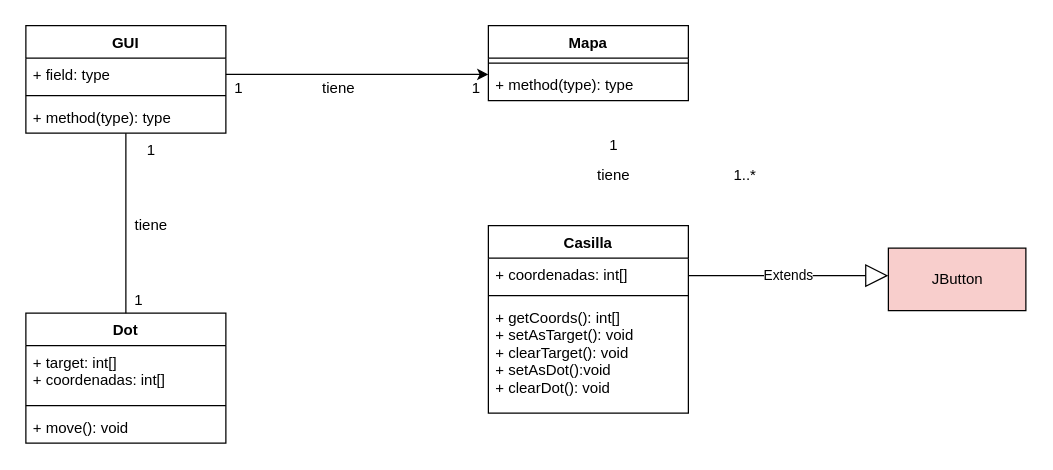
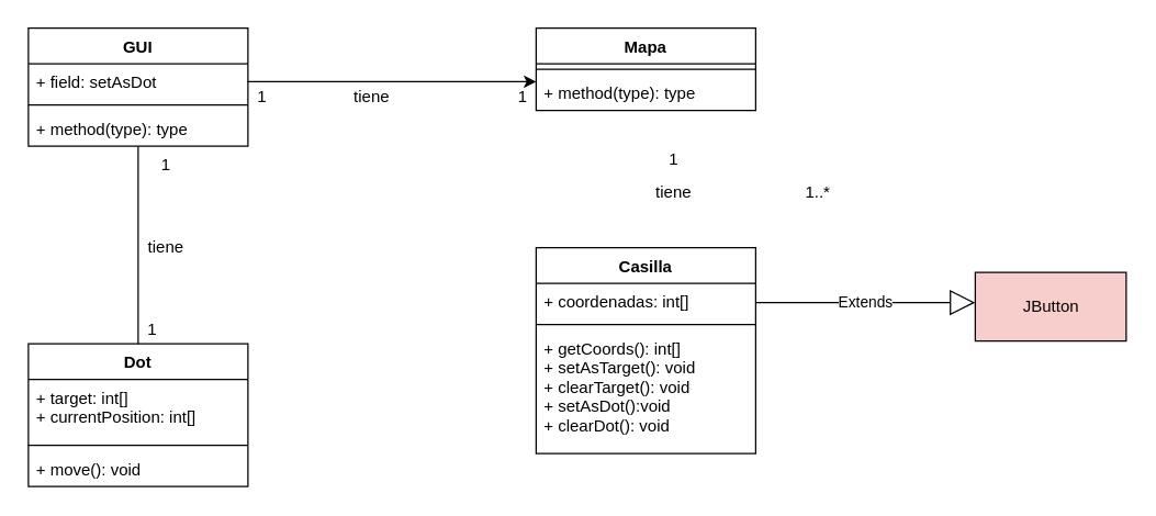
  <mxCell id="0" />
  <mxCell id="1" parent="0" />
  <mxCell id="2" value="Dot" style="swimlane;fontStyle=1;align=center;verticalAlign=top;childLayout=stackLayout;horizontal=1;startSize=26;horizontalStack=0;resizeParent=1;resizeParentMax=0;resizeLast=0;collapsible=1;marginBottom=0;" vertex="1" parent="1"><mxGeometry x="20" y="250" width="160" height="104" as="geometry" /></mxCell>
- <mxCell id="3" value="+ target: int[]&#10;+ coordenadas: int[]&#10;" style="text;strokeColor=none;fillColor=none;align=left;verticalAlign=top;spacingLeft=4;spacingRight=4;overflow=hidden;rotatable=0;points=[[0,0.5],[1,0.5]];portConstraint=eastwest;" vertex="1" parent="2"><mxGeometry y="26" width="160" height="44" as="geometry" /></mxCell>
+ <mxCell id="3" value="+ target: int[]&#10;+ currentPosition: int[]&#10;" style="text;strokeColor=none;fillColor=none;align=left;verticalAlign=top;spacingLeft=4;spacingRight=4;overflow=hidden;rotatable=0;points=[[0,0.5],[1,0.5]];portConstraint=eastwest;" vertex="1" parent="2"><mxGeometry y="26" width="160" height="44" as="geometry" /></mxCell>
  <mxCell id="4" value="" style="line;strokeWidth=1;fillColor=none;align=left;verticalAlign=middle;spacingTop=-1;spacingLeft=3;spacingRight=3;rotatable=0;labelPosition=right;points=[];portConstraint=eastwest;" vertex="1" parent="2"><mxGeometry y="70" width="160" height="8" as="geometry" /></mxCell>
  <mxCell id="5" value="+ move(): void" style="text;strokeColor=none;fillColor=none;align=left;verticalAlign=top;spacingLeft=4;spacingRight=4;overflow=hidden;rotatable=0;points=[[0,0.5],[1,0.5]];portConstraint=eastwest;" vertex="1" parent="2"><mxGeometry y="78" width="160" height="26" as="geometry" /></mxCell>
  <mxCell id="6" value="Mapa" style="swimlane;fontStyle=1;align=center;verticalAlign=top;childLayout=stackLayout;horizontal=1;startSize=26;horizontalStack=0;resizeParent=1;resizeParentMax=0;resizeLast=0;collapsible=1;marginBottom=0;" vertex="1" parent="1"><mxGeometry x="390" y="20" width="160" height="60" as="geometry" /></mxCell>
  <mxCell id="7" value="" style="line;strokeWidth=1;fillColor=none;align=left;verticalAlign=middle;spacingTop=-1;spacingLeft=3;spacingRight=3;rotatable=0;labelPosition=right;points=[];portConstraint=eastwest;" vertex="1" parent="6"><mxGeometry y="26" width="160" height="8" as="geometry" /></mxCell>
  <mxCell id="8" value="+ method(type): type" style="text;strokeColor=none;fillColor=none;align=left;verticalAlign=top;spacingLeft=4;spacingRight=4;overflow=hidden;rotatable=0;points=[[0,0.5],[1,0.5]];portConstraint=eastwest;" vertex="1" parent="6"><mxGeometry y="34" width="160" height="26" as="geometry" /></mxCell>
  <mxCell id="9" style="edgeStyle=orthogonalEdgeStyle;rounded=0;orthogonalLoop=1;jettySize=auto;html=1;exitX=0.5;exitY=1;exitDx=0;exitDy=0;endArrow=none;" edge="1" parent="1" source="10" target="2"><mxGeometry relative="1" as="geometry" /></mxCell>
  <mxCell id="10" value="GUI" style="swimlane;fontStyle=1;align=center;verticalAlign=top;childLayout=stackLayout;horizontal=1;startSize=26;horizontalStack=0;resizeParent=1;resizeParentMax=0;resizeLast=0;collapsible=1;marginBottom=0;" vertex="1" parent="1"><mxGeometry x="20" y="20" width="160" height="86" as="geometry" /></mxCell>
- <mxCell id="11" value="+ field: type" style="text;strokeColor=none;fillColor=none;align=left;verticalAlign=top;spacingLeft=4;spacingRight=4;overflow=hidden;rotatable=0;points=[[0,0.5],[1,0.5]];portConstraint=eastwest;" vertex="1" parent="10"><mxGeometry y="26" width="160" height="26" as="geometry" /></mxCell>
+ <mxCell id="11" value="+ field: setAsDot" style="text;strokeColor=none;fillColor=none;align=left;verticalAlign=top;spacingLeft=4;spacingRight=4;overflow=hidden;rotatable=0;points=[[0,0.5],[1,0.5]];portConstraint=eastwest;" vertex="1" parent="10"><mxGeometry y="26" width="160" height="26" as="geometry" /></mxCell>
  <mxCell id="12" value="" style="line;strokeWidth=1;fillColor=none;align=left;verticalAlign=middle;spacingTop=-1;spacingLeft=3;spacingRight=3;rotatable=0;labelPosition=right;points=[];portConstraint=eastwest;" vertex="1" parent="10"><mxGeometry y="52" width="160" height="8" as="geometry" /></mxCell>
  <mxCell id="13" value="+ method(type): type" style="text;strokeColor=none;fillColor=none;align=left;verticalAlign=top;spacingLeft=4;spacingRight=4;overflow=hidden;rotatable=0;points=[[0,0.5],[1,0.5]];portConstraint=eastwest;" vertex="1" parent="10"><mxGeometry y="60" width="160" height="26" as="geometry" /></mxCell>
  <mxCell id="14" value="Casilla" style="swimlane;fontStyle=1;align=center;verticalAlign=top;childLayout=stackLayout;horizontal=1;startSize=26;horizontalStack=0;resizeParent=1;resizeParentMax=0;resizeLast=0;collapsible=1;marginBottom=0;" vertex="1" parent="1"><mxGeometry x="390" y="180" width="160" height="150" as="geometry" /></mxCell>
  <mxCell id="15" value="+ coordenadas: int[]" style="text;strokeColor=none;fillColor=none;align=left;verticalAlign=top;spacingLeft=4;spacingRight=4;overflow=hidden;rotatable=0;points=[[0,0.5],[1,0.5]];portConstraint=eastwest;" vertex="1" parent="14"><mxGeometry y="26" width="160" height="26" as="geometry" /></mxCell>
  <mxCell id="16" value="" style="line;strokeWidth=1;fillColor=none;align=left;verticalAlign=middle;spacingTop=-1;spacingLeft=3;spacingRight=3;rotatable=0;labelPosition=right;points=[];portConstraint=eastwest;" vertex="1" parent="14"><mxGeometry y="52" width="160" height="8" as="geometry" /></mxCell>
  <mxCell id="17" value="+ getCoords(): int[]&#10;+ setAsTarget(): void&#10;+ clearTarget(): void&#10;+ setAsDot():void&#10;+ clearDot(): void&#10;&#10;&#10;" style="text;strokeColor=none;fillColor=none;align=left;verticalAlign=top;spacingLeft=4;spacingRight=4;overflow=hidden;rotatable=0;points=[[0,0.5],[1,0.5]];portConstraint=eastwest;" vertex="1" parent="14"><mxGeometry y="60" width="160" height="90" as="geometry" /></mxCell>
  <mxCell id="18" style="edgeStyle=orthogonalEdgeStyle;rounded=0;orthogonalLoop=1;jettySize=auto;html=1;exitX=1;exitY=0.5;exitDx=0;exitDy=0;entryX=0;entryY=0.5;entryDx=0;entryDy=0;" edge="1" parent="1" source="11"><mxGeometry relative="1" as="geometry"><mxPoint x="390" y="59" as="targetPoint" /></mxGeometry></mxCell>
  <mxCell id="19" value="1" style="text;html=1;align=center;verticalAlign=middle;resizable=0;points=[];autosize=1;strokeColor=none;fillColor=none;" vertex="1" parent="1"><mxGeometry x="180" y="60" width="20" height="20" as="geometry" /></mxCell>
  <mxCell id="20" value="1" style="text;html=1;align=center;verticalAlign=middle;resizable=0;points=[];autosize=1;strokeColor=none;fillColor=none;" vertex="1" parent="1"><mxGeometry x="370" y="60" width="20" height="20" as="geometry" /></mxCell>
  <mxCell id="21" value="1" style="text;html=1;align=center;verticalAlign=middle;resizable=0;points=[];autosize=1;strokeColor=none;fillColor=none;" vertex="1" parent="1"><mxGeometry x="480" y="106" width="20" height="20" as="geometry" /></mxCell>
  <mxCell id="22" value="1..*" style="text;html=1;align=center;verticalAlign=middle;resizable=0;points=[];autosize=1;strokeColor=none;fillColor=none;" vertex="1" parent="1"><mxGeometry x="580" y="130" width="30" height="20" as="geometry" /></mxCell>
  <mxCell id="23" value="tiene" style="text;html=1;align=center;verticalAlign=middle;resizable=0;points=[];autosize=1;strokeColor=none;fillColor=none;" vertex="1" parent="1"><mxGeometry x="250" y="60" width="40" height="20" as="geometry" /></mxCell>
  <mxCell id="24" value="tiene" style="text;html=1;align=center;verticalAlign=middle;resizable=0;points=[];autosize=1;strokeColor=none;fillColor=none;" vertex="1" parent="1"><mxGeometry x="470" y="130" width="40" height="20" as="geometry" /></mxCell>
  <mxCell id="25" value="tiene" style="text;html=1;align=center;verticalAlign=middle;resizable=0;points=[];autosize=1;strokeColor=none;fillColor=none;" vertex="1" parent="1"><mxGeometry x="100" y="170" width="40" height="20" as="geometry" /></mxCell>
  <mxCell id="26" value="1" style="text;html=1;align=center;verticalAlign=middle;resizable=0;points=[];autosize=1;strokeColor=none;fillColor=none;" vertex="1" parent="1"><mxGeometry x="110" y="110" width="20" height="20" as="geometry" /></mxCell>
  <mxCell id="27" value="1" style="text;html=1;align=center;verticalAlign=middle;resizable=0;points=[];autosize=1;strokeColor=none;fillColor=none;" vertex="1" parent="1"><mxGeometry x="100" y="230" width="20" height="20" as="geometry" /></mxCell>
  <mxCell id="28" value="JButton" style="html=1;fillColor=#f8cecc;" vertex="1" parent="1"><mxGeometry x="710" y="198" width="110" height="50" as="geometry" /></mxCell>
  <mxCell id="29" value="Extends" style="endArrow=block;endSize=16;endFill=0;html=1;rounded=0;" edge="1" parent="1"><mxGeometry width="160" relative="1" as="geometry"><mxPoint x="550" y="220" as="sourcePoint" /><mxPoint x="710" y="220" as="targetPoint" /></mxGeometry></mxCell>
